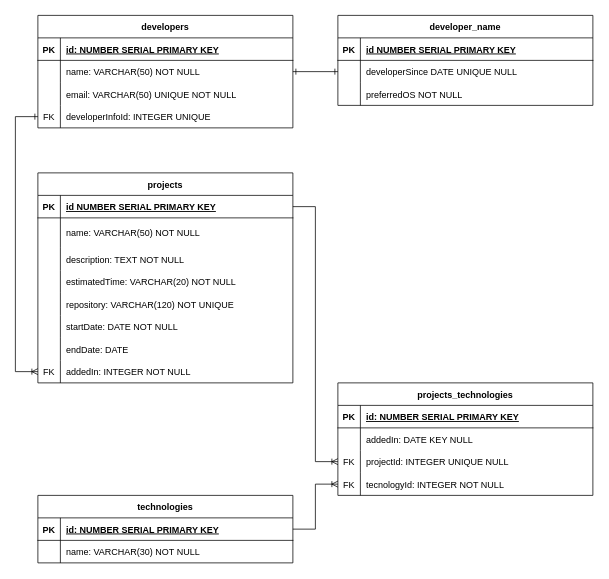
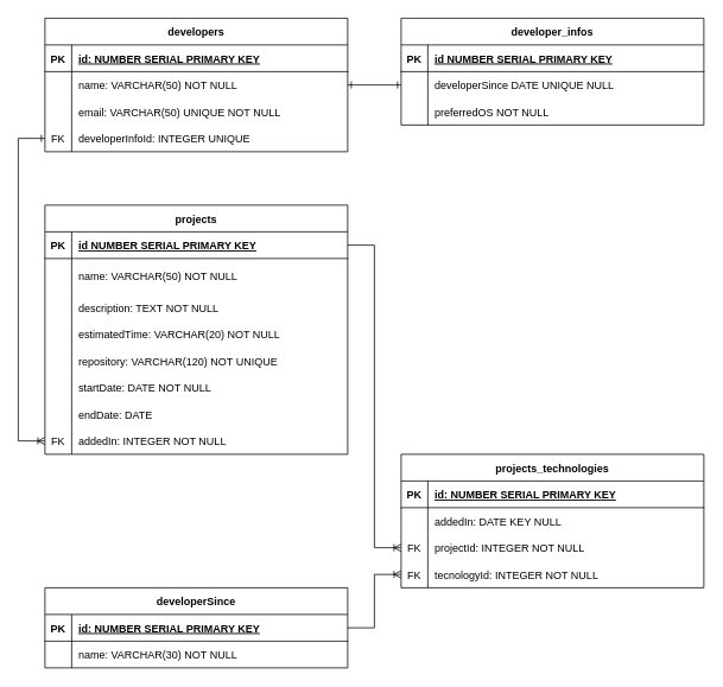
  <mxCell id="0" />
  <mxCell id="1" parent="0" />
- <mxCell id="2" value="developer_name" style="shape=table;startSize=30;container=1;collapsible=1;childLayout=tableLayout;fixedRows=1;rowLines=0;fontStyle=1;align=center;resizeLast=1;" parent="1" vertex="1"><mxGeometry x="450" y="20" width="340" height="120" as="geometry" /></mxCell>
+ <mxCell id="2" value="developer_infos" style="shape=table;startSize=30;container=1;collapsible=1;childLayout=tableLayout;fixedRows=1;rowLines=0;fontStyle=1;align=center;resizeLast=1;" parent="1" vertex="1"><mxGeometry x="450" y="20" width="340" height="120" as="geometry" /></mxCell>
  <mxCell id="3" value="" style="shape=tableRow;horizontal=0;startSize=0;swimlaneHead=0;swimlaneBody=0;fillColor=none;collapsible=0;dropTarget=0;points=[[0,0.5],[1,0.5]];portConstraint=eastwest;top=0;left=0;right=0;bottom=1;" parent="2" vertex="1"><mxGeometry y="30" width="340" height="30" as="geometry" /></mxCell>
  <mxCell id="4" value="PK" style="shape=partialRectangle;connectable=0;fillColor=none;top=0;left=0;bottom=0;right=0;fontStyle=1;overflow=hidden;" parent="3" vertex="1"><mxGeometry width="30" height="30" as="geometry"><mxRectangle width="30" height="30" as="alternateBounds" /></mxGeometry></mxCell>
  <mxCell id="5" value="id NUMBER SERIAL PRIMARY KEY" style="shape=partialRectangle;connectable=0;fillColor=none;top=0;left=0;bottom=0;right=0;align=left;spacingLeft=6;fontStyle=5;overflow=hidden;" parent="3" vertex="1"><mxGeometry x="30" width="310" height="30" as="geometry"><mxRectangle width="310" height="30" as="alternateBounds" /></mxGeometry></mxCell>
  <mxCell id="6" value="" style="shape=tableRow;horizontal=0;startSize=0;swimlaneHead=0;swimlaneBody=0;fillColor=none;collapsible=0;dropTarget=0;points=[[0,0.5],[1,0.5]];portConstraint=eastwest;top=0;left=0;right=0;bottom=0;" parent="2" vertex="1"><mxGeometry y="60" width="340" height="30" as="geometry" /></mxCell>
  <mxCell id="7" value="" style="shape=partialRectangle;connectable=0;fillColor=none;top=0;left=0;bottom=0;right=0;editable=1;overflow=hidden;" parent="6" vertex="1"><mxGeometry width="30" height="30" as="geometry"><mxRectangle width="30" height="30" as="alternateBounds" /></mxGeometry></mxCell>
  <mxCell id="8" value="developerSince DATE UNIQUE NULL" style="shape=partialRectangle;connectable=0;fillColor=none;top=0;left=0;bottom=0;right=0;align=left;spacingLeft=6;overflow=hidden;" parent="6" vertex="1"><mxGeometry x="30" width="310" height="30" as="geometry"><mxRectangle width="310" height="30" as="alternateBounds" /></mxGeometry></mxCell>
  <mxCell id="9" value="" style="shape=tableRow;horizontal=0;startSize=0;swimlaneHead=0;swimlaneBody=0;fillColor=none;collapsible=0;dropTarget=0;points=[[0,0.5],[1,0.5]];portConstraint=eastwest;top=0;left=0;right=0;bottom=0;" parent="2" vertex="1"><mxGeometry y="90" width="340" height="30" as="geometry" /></mxCell>
  <mxCell id="10" value="" style="shape=partialRectangle;connectable=0;fillColor=none;top=0;left=0;bottom=0;right=0;editable=1;overflow=hidden;" parent="9" vertex="1"><mxGeometry width="30" height="30" as="geometry"><mxRectangle width="30" height="30" as="alternateBounds" /></mxGeometry></mxCell>
  <mxCell id="11" value="preferredOS NOT NULL" style="shape=partialRectangle;connectable=0;fillColor=none;top=0;left=0;bottom=0;right=0;align=left;spacingLeft=6;overflow=hidden;" parent="9" vertex="1"><mxGeometry x="30" width="310" height="30" as="geometry"><mxRectangle width="310" height="30" as="alternateBounds" /></mxGeometry></mxCell>
  <mxCell id="12" value="developers" style="shape=table;startSize=30;container=1;collapsible=1;childLayout=tableLayout;fixedRows=1;rowLines=0;fontStyle=1;align=center;resizeLast=1;" parent="1" vertex="1"><mxGeometry x="50" y="20" width="340" height="150" as="geometry" /></mxCell>
  <mxCell id="13" value="" style="shape=tableRow;horizontal=0;startSize=0;swimlaneHead=0;swimlaneBody=0;fillColor=none;collapsible=0;dropTarget=0;points=[[0,0.5],[1,0.5]];portConstraint=eastwest;top=0;left=0;right=0;bottom=1;" parent="12" vertex="1"><mxGeometry y="30" width="340" height="30" as="geometry" /></mxCell>
  <mxCell id="14" value="PK" style="shape=partialRectangle;connectable=0;fillColor=none;top=0;left=0;bottom=0;right=0;fontStyle=1;overflow=hidden;" parent="13" vertex="1"><mxGeometry width="30" height="30" as="geometry"><mxRectangle width="30" height="30" as="alternateBounds" /></mxGeometry></mxCell>
  <mxCell id="15" value="id: NUMBER SERIAL PRIMARY KEY" style="shape=partialRectangle;connectable=0;fillColor=none;top=0;left=0;bottom=0;right=0;align=left;spacingLeft=6;fontStyle=5;overflow=hidden;" parent="13" vertex="1"><mxGeometry x="30" width="310" height="30" as="geometry"><mxRectangle width="310" height="30" as="alternateBounds" /></mxGeometry></mxCell>
  <mxCell id="16" value="" style="shape=tableRow;horizontal=0;startSize=0;swimlaneHead=0;swimlaneBody=0;fillColor=none;collapsible=0;dropTarget=0;points=[[0,0.5],[1,0.5]];portConstraint=eastwest;top=0;left=0;right=0;bottom=0;" parent="12" vertex="1"><mxGeometry y="60" width="340" height="30" as="geometry" /></mxCell>
  <mxCell id="17" value="" style="shape=partialRectangle;connectable=0;fillColor=none;top=0;left=0;bottom=0;right=0;editable=1;overflow=hidden;" parent="16" vertex="1"><mxGeometry width="30" height="30" as="geometry"><mxRectangle width="30" height="30" as="alternateBounds" /></mxGeometry></mxCell>
  <mxCell id="18" value="name: VARCHAR(50) NOT NULL" style="shape=partialRectangle;connectable=0;fillColor=none;top=0;left=0;bottom=0;right=0;align=left;spacingLeft=6;overflow=hidden;" parent="16" vertex="1"><mxGeometry x="30" width="310" height="30" as="geometry"><mxRectangle width="310" height="30" as="alternateBounds" /></mxGeometry></mxCell>
  <mxCell id="19" value="" style="shape=tableRow;horizontal=0;startSize=0;swimlaneHead=0;swimlaneBody=0;fillColor=none;collapsible=0;dropTarget=0;points=[[0,0.5],[1,0.5]];portConstraint=eastwest;top=0;left=0;right=0;bottom=0;" parent="12" vertex="1"><mxGeometry y="90" width="340" height="30" as="geometry" /></mxCell>
  <mxCell id="20" value="" style="shape=partialRectangle;connectable=0;fillColor=none;top=0;left=0;bottom=0;right=0;editable=1;overflow=hidden;" parent="19" vertex="1"><mxGeometry width="30" height="30" as="geometry"><mxRectangle width="30" height="30" as="alternateBounds" /></mxGeometry></mxCell>
  <mxCell id="21" value="email: VARCHAR(50) UNIQUE NOT NULL" style="shape=partialRectangle;connectable=0;fillColor=none;top=0;left=0;bottom=0;right=0;align=left;spacingLeft=6;overflow=hidden;" parent="19" vertex="1"><mxGeometry x="30" width="310" height="30" as="geometry"><mxRectangle width="310" height="30" as="alternateBounds" /></mxGeometry></mxCell>
  <mxCell id="22" value="" style="shape=tableRow;horizontal=0;startSize=0;swimlaneHead=0;swimlaneBody=0;fillColor=none;collapsible=0;dropTarget=0;points=[[0,0.5],[1,0.5]];portConstraint=eastwest;top=0;left=0;right=0;bottom=0;" parent="12" vertex="1"><mxGeometry y="120" width="340" height="30" as="geometry" /></mxCell>
  <mxCell id="23" value="FK" style="shape=partialRectangle;connectable=0;fillColor=none;top=0;left=0;bottom=0;right=0;editable=1;overflow=hidden;" parent="22" vertex="1"><mxGeometry width="30" height="30" as="geometry"><mxRectangle width="30" height="30" as="alternateBounds" /></mxGeometry></mxCell>
  <mxCell id="24" value="developerInfoId: INTEGER UNIQUE " style="shape=partialRectangle;connectable=0;fillColor=none;top=0;left=0;bottom=0;right=0;align=left;spacingLeft=6;overflow=hidden;" parent="22" vertex="1"><mxGeometry x="30" width="310" height="30" as="geometry"><mxRectangle width="310" height="30" as="alternateBounds" /></mxGeometry></mxCell>
  <mxCell id="25" value="projects" style="shape=table;startSize=30;container=1;collapsible=1;childLayout=tableLayout;fixedRows=1;rowLines=0;fontStyle=1;align=center;resizeLast=1;" parent="1" vertex="1"><mxGeometry x="50" y="230" width="340" height="280" as="geometry" /></mxCell>
  <mxCell id="26" value="" style="shape=tableRow;horizontal=0;startSize=0;swimlaneHead=0;swimlaneBody=0;fillColor=none;collapsible=0;dropTarget=0;points=[[0,0.5],[1,0.5]];portConstraint=eastwest;top=0;left=0;right=0;bottom=1;" parent="25" vertex="1"><mxGeometry y="30" width="340" height="30" as="geometry" /></mxCell>
  <mxCell id="27" value="PK" style="shape=partialRectangle;connectable=0;fillColor=none;top=0;left=0;bottom=0;right=0;fontStyle=1;overflow=hidden;" parent="26" vertex="1"><mxGeometry width="30" height="30" as="geometry"><mxRectangle width="30" height="30" as="alternateBounds" /></mxGeometry></mxCell>
  <mxCell id="28" value="id NUMBER SERIAL PRIMARY KEY" style="shape=partialRectangle;connectable=0;fillColor=none;top=0;left=0;bottom=0;right=0;align=left;spacingLeft=6;fontStyle=5;overflow=hidden;" parent="26" vertex="1"><mxGeometry x="30" width="310" height="30" as="geometry"><mxRectangle width="310" height="30" as="alternateBounds" /></mxGeometry></mxCell>
  <mxCell id="29" value="" style="shape=tableRow;horizontal=0;startSize=0;swimlaneHead=0;swimlaneBody=0;fillColor=none;collapsible=0;dropTarget=0;points=[[0,0.5],[1,0.5]];portConstraint=eastwest;top=0;left=0;right=0;bottom=0;" parent="25" vertex="1"><mxGeometry y="60" width="340" height="40" as="geometry" /></mxCell>
  <mxCell id="30" value="" style="shape=partialRectangle;connectable=0;fillColor=none;top=0;left=0;bottom=0;right=0;editable=1;overflow=hidden;" parent="29" vertex="1"><mxGeometry width="30" height="40" as="geometry"><mxRectangle width="30" height="40" as="alternateBounds" /></mxGeometry></mxCell>
  <mxCell id="31" value="name: VARCHAR(50) NOT NULL" style="shape=partialRectangle;connectable=0;fillColor=none;top=0;left=0;bottom=0;right=0;align=left;spacingLeft=6;overflow=hidden;" parent="29" vertex="1"><mxGeometry x="30" width="310" height="40" as="geometry"><mxRectangle width="310" height="40" as="alternateBounds" /></mxGeometry></mxCell>
  <mxCell id="32" value="" style="shape=tableRow;horizontal=0;startSize=0;swimlaneHead=0;swimlaneBody=0;fillColor=none;collapsible=0;dropTarget=0;points=[[0,0.5],[1,0.5]];portConstraint=eastwest;top=0;left=0;right=0;bottom=0;" parent="25" vertex="1"><mxGeometry y="100" width="340" height="30" as="geometry" /></mxCell>
  <mxCell id="33" value="" style="shape=partialRectangle;connectable=0;fillColor=none;top=0;left=0;bottom=0;right=0;editable=1;overflow=hidden;" parent="32" vertex="1"><mxGeometry width="30" height="30" as="geometry"><mxRectangle width="30" height="30" as="alternateBounds" /></mxGeometry></mxCell>
  <mxCell id="34" value="description: TEXT NOT NULL    " style="shape=partialRectangle;connectable=0;fillColor=none;top=0;left=0;bottom=0;right=0;align=left;spacingLeft=6;overflow=hidden;" parent="32" vertex="1"><mxGeometry x="30" width="310" height="30" as="geometry"><mxRectangle width="310" height="30" as="alternateBounds" /></mxGeometry></mxCell>
  <mxCell id="35" value="" style="shape=tableRow;horizontal=0;startSize=0;swimlaneHead=0;swimlaneBody=0;fillColor=none;collapsible=0;dropTarget=0;points=[[0,0.5],[1,0.5]];portConstraint=eastwest;top=0;left=0;right=0;bottom=0;" parent="25" vertex="1"><mxGeometry y="130" width="340" height="30" as="geometry" /></mxCell>
  <mxCell id="36" value="" style="shape=partialRectangle;connectable=0;fillColor=none;top=0;left=0;bottom=0;right=0;editable=1;overflow=hidden;" parent="35" vertex="1"><mxGeometry width="30" height="30" as="geometry"><mxRectangle width="30" height="30" as="alternateBounds" /></mxGeometry></mxCell>
  <mxCell id="37" value="estimatedTime: VARCHAR(20) NOT NULL" style="shape=partialRectangle;connectable=0;fillColor=none;top=0;left=0;bottom=0;right=0;align=left;spacingLeft=6;overflow=hidden;" parent="35" vertex="1"><mxGeometry x="30" width="310" height="30" as="geometry"><mxRectangle width="310" height="30" as="alternateBounds" /></mxGeometry></mxCell>
  <mxCell id="38" value="" style="shape=tableRow;horizontal=0;startSize=0;swimlaneHead=0;swimlaneBody=0;fillColor=none;collapsible=0;dropTarget=0;points=[[0,0.5],[1,0.5]];portConstraint=eastwest;top=0;left=0;right=0;bottom=0;" parent="25" vertex="1"><mxGeometry y="160" width="340" height="30" as="geometry" /></mxCell>
  <mxCell id="39" value="" style="shape=partialRectangle;connectable=0;fillColor=none;top=0;left=0;bottom=0;right=0;editable=1;overflow=hidden;" parent="38" vertex="1"><mxGeometry width="30" height="30" as="geometry"><mxRectangle width="30" height="30" as="alternateBounds" /></mxGeometry></mxCell>
  <mxCell id="40" value="repository: VARCHAR(120) NOT UNIQUE" style="shape=partialRectangle;connectable=0;fillColor=none;top=0;left=0;bottom=0;right=0;align=left;spacingLeft=6;overflow=hidden;" parent="38" vertex="1"><mxGeometry x="30" width="310" height="30" as="geometry"><mxRectangle width="310" height="30" as="alternateBounds" /></mxGeometry></mxCell>
  <mxCell id="41" value="" style="shape=tableRow;horizontal=0;startSize=0;swimlaneHead=0;swimlaneBody=0;fillColor=none;collapsible=0;dropTarget=0;points=[[0,0.5],[1,0.5]];portConstraint=eastwest;top=0;left=0;right=0;bottom=0;" parent="25" vertex="1"><mxGeometry y="190" width="340" height="30" as="geometry" /></mxCell>
  <mxCell id="42" value="" style="shape=partialRectangle;connectable=0;fillColor=none;top=0;left=0;bottom=0;right=0;editable=1;overflow=hidden;" parent="41" vertex="1"><mxGeometry width="30" height="30" as="geometry"><mxRectangle width="30" height="30" as="alternateBounds" /></mxGeometry></mxCell>
  <mxCell id="43" value="startDate: DATE NOT NULL" style="shape=partialRectangle;connectable=0;fillColor=none;top=0;left=0;bottom=0;right=0;align=left;spacingLeft=6;overflow=hidden;" parent="41" vertex="1"><mxGeometry x="30" width="310" height="30" as="geometry"><mxRectangle width="310" height="30" as="alternateBounds" /></mxGeometry></mxCell>
  <mxCell id="44" value="" style="shape=tableRow;horizontal=0;startSize=0;swimlaneHead=0;swimlaneBody=0;fillColor=none;collapsible=0;dropTarget=0;points=[[0,0.5],[1,0.5]];portConstraint=eastwest;top=0;left=0;right=0;bottom=0;" parent="25" vertex="1"><mxGeometry y="220" width="340" height="30" as="geometry" /></mxCell>
  <mxCell id="45" value="" style="shape=partialRectangle;connectable=0;fillColor=none;top=0;left=0;bottom=0;right=0;editable=1;overflow=hidden;" parent="44" vertex="1"><mxGeometry width="30" height="30" as="geometry"><mxRectangle width="30" height="30" as="alternateBounds" /></mxGeometry></mxCell>
  <mxCell id="46" value="endDate: DATE" style="shape=partialRectangle;connectable=0;fillColor=none;top=0;left=0;bottom=0;right=0;align=left;spacingLeft=6;overflow=hidden;" parent="44" vertex="1"><mxGeometry x="30" width="310" height="30" as="geometry"><mxRectangle width="310" height="30" as="alternateBounds" /></mxGeometry></mxCell>
  <mxCell id="47" value="" style="shape=tableRow;horizontal=0;startSize=0;swimlaneHead=0;swimlaneBody=0;fillColor=none;collapsible=0;dropTarget=0;points=[[0,0.5],[1,0.5]];portConstraint=eastwest;top=0;left=0;right=0;bottom=0;" parent="25" vertex="1"><mxGeometry y="250" width="340" height="30" as="geometry" /></mxCell>
  <mxCell id="48" value="FK" style="shape=partialRectangle;connectable=0;fillColor=none;top=0;left=0;bottom=0;right=0;editable=1;overflow=hidden;" parent="47" vertex="1"><mxGeometry width="30" height="30" as="geometry"><mxRectangle width="30" height="30" as="alternateBounds" /></mxGeometry></mxCell>
  <mxCell id="49" value="addedIn: INTEGER NOT NULL " style="shape=partialRectangle;connectable=0;fillColor=none;top=0;left=0;bottom=0;right=0;align=left;spacingLeft=6;overflow=hidden;" parent="47" vertex="1"><mxGeometry x="30" width="310" height="30" as="geometry"><mxRectangle width="310" height="30" as="alternateBounds" /></mxGeometry></mxCell>
  <mxCell id="50" style="edgeStyle=orthogonalEdgeStyle;rounded=0;orthogonalLoop=1;jettySize=auto;html=1;entryX=0;entryY=0.5;entryDx=0;entryDy=0;startArrow=ERone;startFill=0;exitX=1;exitY=0.5;exitDx=0;exitDy=0;endArrow=ERone;endFill=0;" parent="1" source="16" target="6" edge="1"><mxGeometry relative="1" as="geometry"><mxPoint x="400" y="95" as="sourcePoint" /></mxGeometry></mxCell>
- <mxCell id="51" value="technologies" style="shape=table;startSize=30;container=1;collapsible=1;childLayout=tableLayout;fixedRows=1;rowLines=0;fontStyle=1;align=center;resizeLast=1;" parent="1" vertex="1"><mxGeometry x="50" y="660" width="340" height="90" as="geometry" /></mxCell>
+ <mxCell id="51" value="developerSince" style="shape=table;startSize=30;container=1;collapsible=1;childLayout=tableLayout;fixedRows=1;rowLines=0;fontStyle=1;align=center;resizeLast=1;" parent="1" vertex="1"><mxGeometry x="50" y="660" width="340" height="90" as="geometry" /></mxCell>
  <mxCell id="52" value="" style="shape=tableRow;horizontal=0;startSize=0;swimlaneHead=0;swimlaneBody=0;fillColor=none;collapsible=0;dropTarget=0;points=[[0,0.5],[1,0.5]];portConstraint=eastwest;top=0;left=0;right=0;bottom=1;" parent="51" vertex="1"><mxGeometry y="30" width="340" height="30" as="geometry" /></mxCell>
  <mxCell id="53" value="PK" style="shape=partialRectangle;connectable=0;fillColor=none;top=0;left=0;bottom=0;right=0;fontStyle=1;overflow=hidden;" parent="52" vertex="1"><mxGeometry width="30" height="30" as="geometry"><mxRectangle width="30" height="30" as="alternateBounds" /></mxGeometry></mxCell>
  <mxCell id="54" value="id: NUMBER SERIAL PRIMARY KEY" style="shape=partialRectangle;connectable=0;fillColor=none;top=0;left=0;bottom=0;right=0;align=left;spacingLeft=6;fontStyle=5;overflow=hidden;" parent="52" vertex="1"><mxGeometry x="30" width="310" height="30" as="geometry"><mxRectangle width="310" height="30" as="alternateBounds" /></mxGeometry></mxCell>
  <mxCell id="55" value="" style="shape=tableRow;horizontal=0;startSize=0;swimlaneHead=0;swimlaneBody=0;fillColor=none;collapsible=0;dropTarget=0;points=[[0,0.5],[1,0.5]];portConstraint=eastwest;top=0;left=0;right=0;bottom=0;" parent="51" vertex="1"><mxGeometry y="60" width="340" height="30" as="geometry" /></mxCell>
  <mxCell id="56" value="" style="shape=partialRectangle;connectable=0;fillColor=none;top=0;left=0;bottom=0;right=0;editable=1;overflow=hidden;" parent="55" vertex="1"><mxGeometry width="30" height="30" as="geometry"><mxRectangle width="30" height="30" as="alternateBounds" /></mxGeometry></mxCell>
  <mxCell id="57" value="name: VARCHAR(30) NOT NULL" style="shape=partialRectangle;connectable=0;fillColor=none;top=0;left=0;bottom=0;right=0;align=left;spacingLeft=6;overflow=hidden;" parent="55" vertex="1"><mxGeometry x="30" width="310" height="30" as="geometry"><mxRectangle width="310" height="30" as="alternateBounds" /></mxGeometry></mxCell>
  <mxCell id="58" value="projects_technologies" style="shape=table;startSize=30;container=1;collapsible=1;childLayout=tableLayout;fixedRows=1;rowLines=0;fontStyle=1;align=center;resizeLast=1;" parent="1" vertex="1"><mxGeometry x="450" y="510" width="340" height="150" as="geometry" /></mxCell>
  <mxCell id="59" value="" style="shape=tableRow;horizontal=0;startSize=0;swimlaneHead=0;swimlaneBody=0;fillColor=none;collapsible=0;dropTarget=0;points=[[0,0.5],[1,0.5]];portConstraint=eastwest;top=0;left=0;right=0;bottom=1;" parent="58" vertex="1"><mxGeometry y="30" width="340" height="30" as="geometry" /></mxCell>
  <mxCell id="60" value="PK" style="shape=partialRectangle;connectable=0;fillColor=none;top=0;left=0;bottom=0;right=0;fontStyle=1;overflow=hidden;" parent="59" vertex="1"><mxGeometry width="30" height="30" as="geometry"><mxRectangle width="30" height="30" as="alternateBounds" /></mxGeometry></mxCell>
  <mxCell id="61" value="id: NUMBER SERIAL PRIMARY KEY" style="shape=partialRectangle;connectable=0;fillColor=none;top=0;left=0;bottom=0;right=0;align=left;spacingLeft=6;fontStyle=5;overflow=hidden;" parent="59" vertex="1"><mxGeometry x="30" width="310" height="30" as="geometry"><mxRectangle width="310" height="30" as="alternateBounds" /></mxGeometry></mxCell>
  <mxCell id="62" value="" style="shape=tableRow;horizontal=0;startSize=0;swimlaneHead=0;swimlaneBody=0;fillColor=none;collapsible=0;dropTarget=0;points=[[0,0.5],[1,0.5]];portConstraint=eastwest;top=0;left=0;right=0;bottom=0;" parent="58" vertex="1"><mxGeometry y="60" width="340" height="30" as="geometry" /></mxCell>
  <mxCell id="63" value="" style="shape=partialRectangle;connectable=0;fillColor=none;top=0;left=0;bottom=0;right=0;editable=1;overflow=hidden;" parent="62" vertex="1"><mxGeometry width="30" height="30" as="geometry"><mxRectangle width="30" height="30" as="alternateBounds" /></mxGeometry></mxCell>
  <mxCell id="64" value="addedIn: DATE KEY NULL" style="shape=partialRectangle;connectable=0;fillColor=none;top=0;left=0;bottom=0;right=0;align=left;spacingLeft=6;overflow=hidden;" parent="62" vertex="1"><mxGeometry x="30" width="310" height="30" as="geometry"><mxRectangle width="310" height="30" as="alternateBounds" /></mxGeometry></mxCell>
  <mxCell id="65" value="" style="shape=tableRow;horizontal=0;startSize=0;swimlaneHead=0;swimlaneBody=0;fillColor=none;collapsible=0;dropTarget=0;points=[[0,0.5],[1,0.5]];portConstraint=eastwest;top=0;left=0;right=0;bottom=0;" parent="58" vertex="1"><mxGeometry y="90" width="340" height="30" as="geometry" /></mxCell>
  <mxCell id="66" value="FK" style="shape=partialRectangle;connectable=0;fillColor=none;top=0;left=0;bottom=0;right=0;editable=1;overflow=hidden;" parent="65" vertex="1"><mxGeometry width="30" height="30" as="geometry"><mxRectangle width="30" height="30" as="alternateBounds" /></mxGeometry></mxCell>
- <mxCell id="67" value="projectId: INTEGER UNIQUE NULL" style="shape=partialRectangle;connectable=0;fillColor=none;top=0;left=0;bottom=0;right=0;align=left;spacingLeft=6;overflow=hidden;" parent="65" vertex="1"><mxGeometry x="30" width="310" height="30" as="geometry"><mxRectangle width="310" height="30" as="alternateBounds" /></mxGeometry></mxCell>
+ <mxCell id="67" value="projectId: INTEGER NOT NULL" style="shape=partialRectangle;connectable=0;fillColor=none;top=0;left=0;bottom=0;right=0;align=left;spacingLeft=6;overflow=hidden;" parent="65" vertex="1"><mxGeometry x="30" width="310" height="30" as="geometry"><mxRectangle width="310" height="30" as="alternateBounds" /></mxGeometry></mxCell>
  <mxCell id="68" value="" style="shape=tableRow;horizontal=0;startSize=0;swimlaneHead=0;swimlaneBody=0;fillColor=none;collapsible=0;dropTarget=0;points=[[0,0.5],[1,0.5]];portConstraint=eastwest;top=0;left=0;right=0;bottom=0;" parent="58" vertex="1"><mxGeometry y="120" width="340" height="30" as="geometry" /></mxCell>
  <mxCell id="69" value="FK" style="shape=partialRectangle;connectable=0;fillColor=none;top=0;left=0;bottom=0;right=0;editable=1;overflow=hidden;" parent="68" vertex="1"><mxGeometry width="30" height="30" as="geometry"><mxRectangle width="30" height="30" as="alternateBounds" /></mxGeometry></mxCell>
  <mxCell id="70" value="tecnologyId: INTEGER NOT NULL" style="shape=partialRectangle;connectable=0;fillColor=none;top=0;left=0;bottom=0;right=0;align=left;spacingLeft=6;overflow=hidden;" parent="68" vertex="1"><mxGeometry x="30" width="310" height="30" as="geometry"><mxRectangle width="310" height="30" as="alternateBounds" /></mxGeometry></mxCell>
  <mxCell id="71" style="edgeStyle=orthogonalEdgeStyle;rounded=0;orthogonalLoop=1;jettySize=auto;html=1;exitX=1;exitY=0.5;exitDx=0;exitDy=0;entryX=0;entryY=0.5;entryDx=0;entryDy=0;startArrow=none;startFill=0;endArrow=ERoneToMany;endFill=0;" parent="1" source="52" target="68" edge="1"><mxGeometry relative="1" as="geometry" /></mxCell>
  <mxCell id="72" style="edgeStyle=orthogonalEdgeStyle;rounded=0;orthogonalLoop=1;jettySize=auto;html=1;entryX=0;entryY=0.5;entryDx=0;entryDy=0;startArrow=none;startFill=0;endArrow=ERoneToMany;endFill=0;" parent="1" source="26" target="65" edge="1"><mxGeometry relative="1" as="geometry" /></mxCell>
  <mxCell id="73" style="edgeStyle=orthogonalEdgeStyle;rounded=0;orthogonalLoop=1;jettySize=auto;html=1;entryX=0;entryY=0.5;entryDx=0;entryDy=0;startArrow=ERone;startFill=0;endArrow=ERoneToMany;endFill=0;" parent="1" source="22" target="47" edge="1"><mxGeometry relative="1" as="geometry"><Array as="points"><mxPoint x="20" y="155" /><mxPoint x="20" y="495" /></Array></mxGeometry></mxCell>
